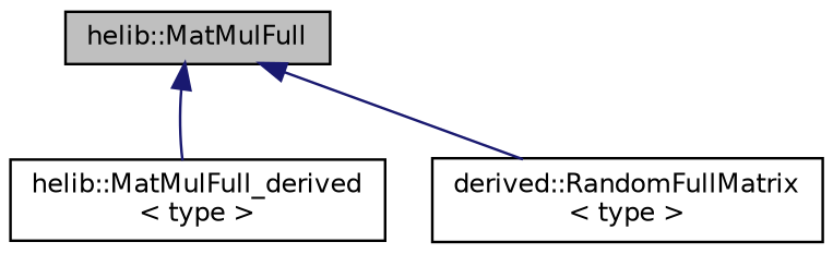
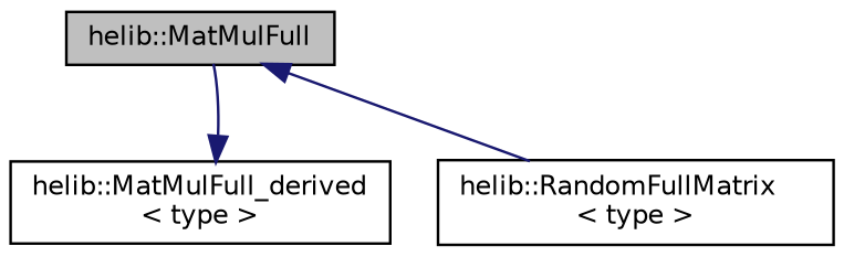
  digraph {
    fontname="DejaVu Sans"
    node [color=black fillcolor=white fontname="DejaVu Sans" fontsize=10 shape=record style=filled]
    edge [color=midnightblue dir=back fontname="DejaVu Sans" fontsize=10 labelfontname=FreeSans labelfontsize=10 style=solid]
    n1 [fillcolor=grey75 fontcolor=black height=0.2 label="helib::MatMulFull" width=0.4]
    n2 [height=0.2 label="helib::MatMulFull_derived\l\< type \>" width=0.4]
-   n3 [height=0.2 label="derived::RandomFullMatrix\l\< type \>" width=0.4]
-   n1 -> n2
+   n3 [height=0.2 label="helib::RandomFullMatrix\l\< type \>" width=0.4]
+   n2 -> n1
    n1 -> n3
  }
